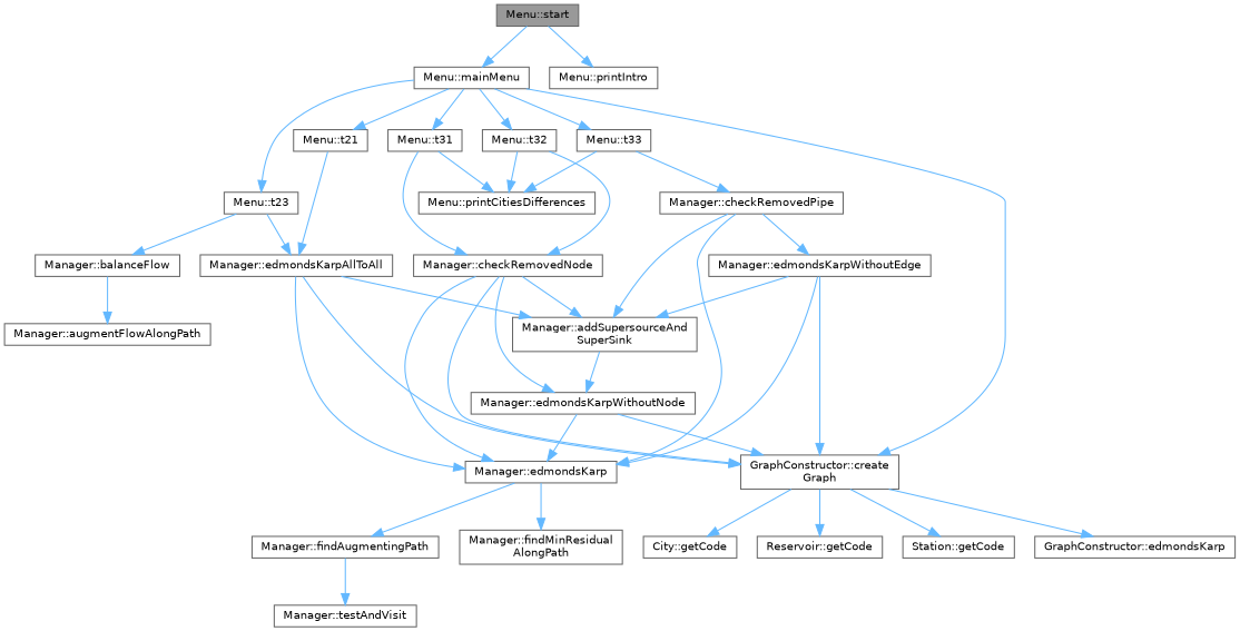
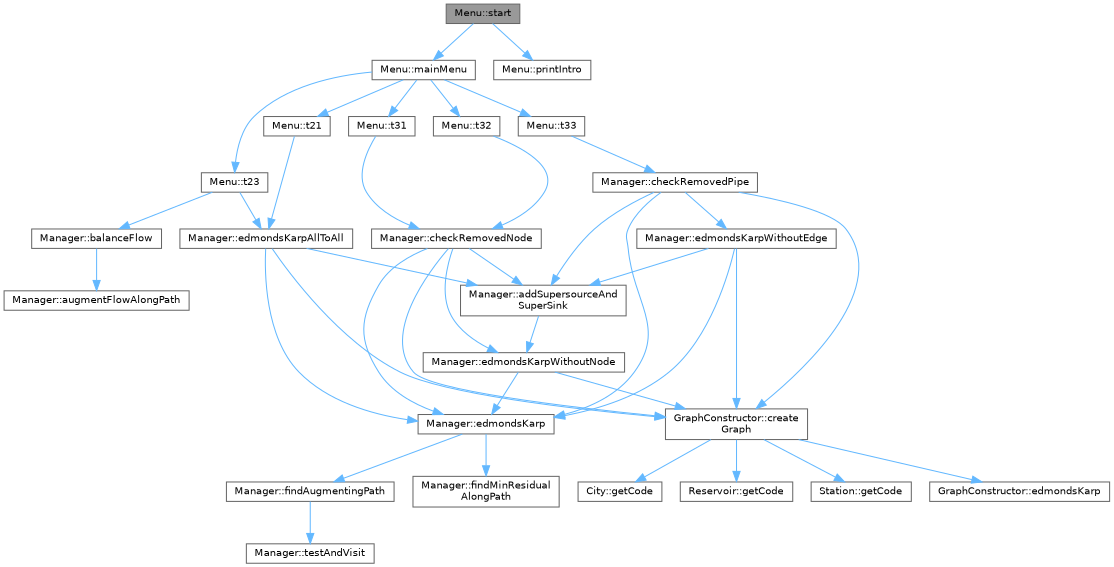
  digraph {
    rankdir=TB
    node [color=grey40 fillcolor=white fontname=Helvetica fontsize=10 shape=box style=filled]
    edge [color=steelblue1 fontname=Helvetica fontsize=10 labelfontname=Helvetica labelfontsize=10 style=solid]
    n1 [color=gray40 fillcolor=grey60 fontcolor=black height=0.2 label="Menu::start" width=0.4]
    n2 [height=0.2 label="Menu::mainMenu" width=0.4]
    n3 [height=0.2 label="Menu::printIntro" width=0.4]
    n4 [height=0.2 label="Menu::t21" width=0.4]
    n5 [height=0.2 label="Menu::t23" width=0.4]
    n6 [height=0.2 label="Menu::t31" width=0.4]
    n7 [height=0.2 label="Menu::t32" width=0.4]
    n8 [height=0.2 label="Menu::t33" width=0.4]
    n9 [height=0.2 label="Manager::edmondsKarpAllToAll" width=0.4]
    n10 [height=0.2 label="Manager::balanceFlow" width=0.4]
    n11 [height=0.2 label="Manager::checkRemovedNode" width=0.4]
-   n12 [height=0.2 label="Menu::printCitiesDifferences" width=0.4]
    n13 [height=0.2 label="Manager::checkRemovedPipe" width=0.4]
    n14 [height=0.2 label="Manager::addSupersourceAnd\lSuperSink" width=0.4]
    n15 [height=0.2 label="GraphConstructor::create\lGraph" width=0.4]
    n16 [height=0.2 label="Manager::edmondsKarp" width=0.4]
    n17 [height=0.2 label="Manager::edmondsKarpWithoutNode" width=0.4]
    n18 [height=0.2 label="City::getCode" width=0.4]
    n19 [height=0.2 label="Reservoir::getCode" width=0.4]
    n20 [height=0.2 label="Station::getCode" width=0.4]
    n21 [height=0.2 label="GraphConstructor::edmondsKarp" width=0.4]
    n22 [height=0.2 label="Manager::findAugmentingPath" width=0.4]
    n23 [height=0.2 label="Manager::findMinResidual\lAlongPath" width=0.4]
    n24 [height=0.2 label="Manager::augmentFlowAlongPath" width=0.4]
    n25 [height=0.2 label="Manager::testAndVisit" width=0.4]
    n26 [height=0.2 label="Manager::edmondsKarpWithoutEdge" width=0.4]
    n1 -> n2
    n1 -> n3
    n2 -> n4
    n2 -> n5
    n2 -> n6
    n2 -> n7
    n2 -> n8
    n4 -> n9
    n5 -> n9
    n5 -> n10
    n6 -> n11
-   n6 -> n12
    n7 -> n11
-   n7 -> n12
-   n8 -> n12
    n8 -> n13
    n9 -> n14
    n9 -> n15
    n9 -> n16
    n10 -> n24
    n11 -> n14
    n11 -> n15
    n11 -> n16
    n11 -> n17
    n13 -> n14
-   n2 -> n15
+   n13 -> n15
    n13 -> n16
    n13 -> n26
    n14 -> n17
    n15 -> n18
    n15 -> n19
    n15 -> n20
    n15 -> n21
    n16 -> n22
    n16 -> n23
    n17 -> n15
    n17 -> n16
    n22 -> n25
    n26 -> n14
    n26 -> n15
    n26 -> n16
  }
